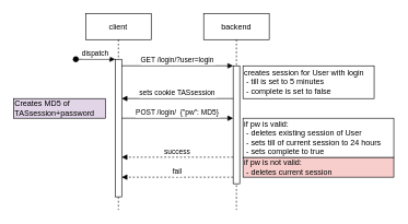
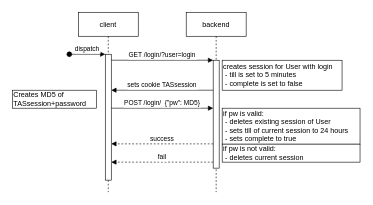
  <mxCell id="0" />
  <mxCell id="1" parent="0" />
  <mxCell id="2" value="client" style="shape=umlLifeline;perimeter=lifelinePerimeter;container=1;collapsible=0;recursiveResize=0;rounded=0;shadow=0;strokeWidth=1;" parent="1" vertex="1"><mxGeometry x="130" y="20" width="100" height="300" as="geometry" /></mxCell>
  <mxCell id="3" value="" style="points=[];perimeter=orthogonalPerimeter;rounded=0;shadow=0;strokeWidth=1;" parent="2" vertex="1"><mxGeometry x="45" y="70" width="10" height="210" as="geometry" /></mxCell>
  <mxCell id="4" value="dispatch" style="verticalAlign=bottom;startArrow=oval;endArrow=block;startSize=8;shadow=0;strokeWidth=1;" parent="2" target="3" edge="1"><mxGeometry relative="1" as="geometry"><mxPoint x="-15" y="70" as="sourcePoint" /></mxGeometry></mxCell>
  <mxCell id="5" value="backend" style="shape=umlLifeline;perimeter=lifelinePerimeter;container=1;collapsible=0;recursiveResize=0;rounded=0;shadow=0;strokeWidth=1;" parent="1" vertex="1"><mxGeometry x="310" y="20" width="100" height="300" as="geometry" /></mxCell>
  <mxCell id="6" value="" style="points=[];perimeter=orthogonalPerimeter;rounded=0;shadow=0;strokeWidth=1;" parent="5" vertex="1"><mxGeometry x="45" y="80" width="10" height="180" as="geometry" /></mxCell>
  <mxCell id="7" value="GET /login/?user=login" style="verticalAlign=bottom;endArrow=block;entryX=0;entryY=0;shadow=0;strokeWidth=1;" parent="1" source="3" target="6" edge="1"><mxGeometry relative="1" as="geometry"><mxPoint x="285" y="100" as="sourcePoint" /></mxGeometry></mxCell>
  <mxCell id="8" value="sets cookie TASsession" style="verticalAlign=bottom;endArrow=block;shadow=0;strokeWidth=1;" parent="1" source="6" target="3" edge="1"><mxGeometry relative="1" as="geometry"><mxPoint x="350" y="140" as="sourcePoint" /><mxPoint x="190" y="150" as="targetPoint" /><Array as="points"><mxPoint x="290" y="150" /></Array></mxGeometry></mxCell>
  <mxCell id="9" value="creates session for User with login&lt;br&gt;&amp;nbsp;- till is set to 5 minutes&lt;br&gt;&amp;nbsp;- complete is set to false" style="rounded=0;whiteSpace=wrap;html=1;align=left;autosize=1;" parent="1" vertex="1"><mxGeometry x="370" y="100" width="200" height="50" as="geometry" /></mxCell>
- <mxCell id="10" value="Creates MD5 of&lt;br&gt;TASsession+password" style="rounded=0;whiteSpace=wrap;html=1;align=left;autosize=1;fillColor=#e1d5e7;" parent="1" vertex="1"><mxGeometry x="20" y="150" width="140" height="30" as="geometry" /></mxCell>
+ <mxCell id="10" value="Creates MD5 of&lt;br&gt;TASsession+password" style="rounded=0;whiteSpace=wrap;html=1;align=left;autosize=1;" parent="1" vertex="1"><mxGeometry x="20" y="150" width="140" height="30" as="geometry" /></mxCell>
  <mxCell id="11" value="POST /login/  {&quot;pw&quot;: MD5}" style="verticalAlign=bottom;endArrow=block;entryX=0;entryY=0;shadow=0;strokeWidth=1;" parent="1" edge="1"><mxGeometry relative="1" as="geometry"><mxPoint x="185" y="180" as="sourcePoint" /><mxPoint x="355" y="180" as="targetPoint" /></mxGeometry></mxCell>
  <mxCell id="12" value="if pw is valid:&lt;br&gt;&amp;nbsp;- deletes existing session of User&lt;br&gt;&amp;nbsp;- sets till of current session to 24 hours&lt;br&gt;&amp;nbsp;- sets complete to true" style="rounded=0;whiteSpace=wrap;html=1;align=left;autosize=0;" parent="1" vertex="1"><mxGeometry x="370" y="180" width="230" height="60" as="geometry" /></mxCell>
  <mxCell id="13" value="success" style="verticalAlign=bottom;endArrow=block;shadow=0;strokeWidth=1;dashed=1;" parent="1" edge="1"><mxGeometry relative="1" as="geometry"><mxPoint x="355" y="239.52" as="sourcePoint" /><mxPoint x="185" y="239.52" as="targetPoint" /><Array as="points"><mxPoint x="290" y="239.52" /></Array></mxGeometry></mxCell>
- <mxCell id="14" value="if pw is not valid:&lt;br&gt;&amp;nbsp;- deletes current session" style="rounded=0;whiteSpace=wrap;html=1;align=left;autosize=0;fillColor=#f8cecc;" parent="1" vertex="1"><mxGeometry x="370" y="240" width="230" height="30" as="geometry" /></mxCell>
+ <mxCell id="14" value="if pw is not valid:&lt;br&gt;&amp;nbsp;- deletes current session" style="rounded=0;whiteSpace=wrap;html=1;align=left;autosize=0;" parent="1" vertex="1"><mxGeometry x="370" y="240" width="230" height="30" as="geometry" /></mxCell>
  <mxCell id="15" value="fail" style="verticalAlign=bottom;endArrow=block;shadow=0;strokeWidth=1;dashed=1;" parent="1" edge="1"><mxGeometry relative="1" as="geometry"><mxPoint x="355" y="270" as="sourcePoint" /><mxPoint x="185" y="270" as="targetPoint" /><Array as="points"><mxPoint x="290" y="270" /></Array></mxGeometry></mxCell>
